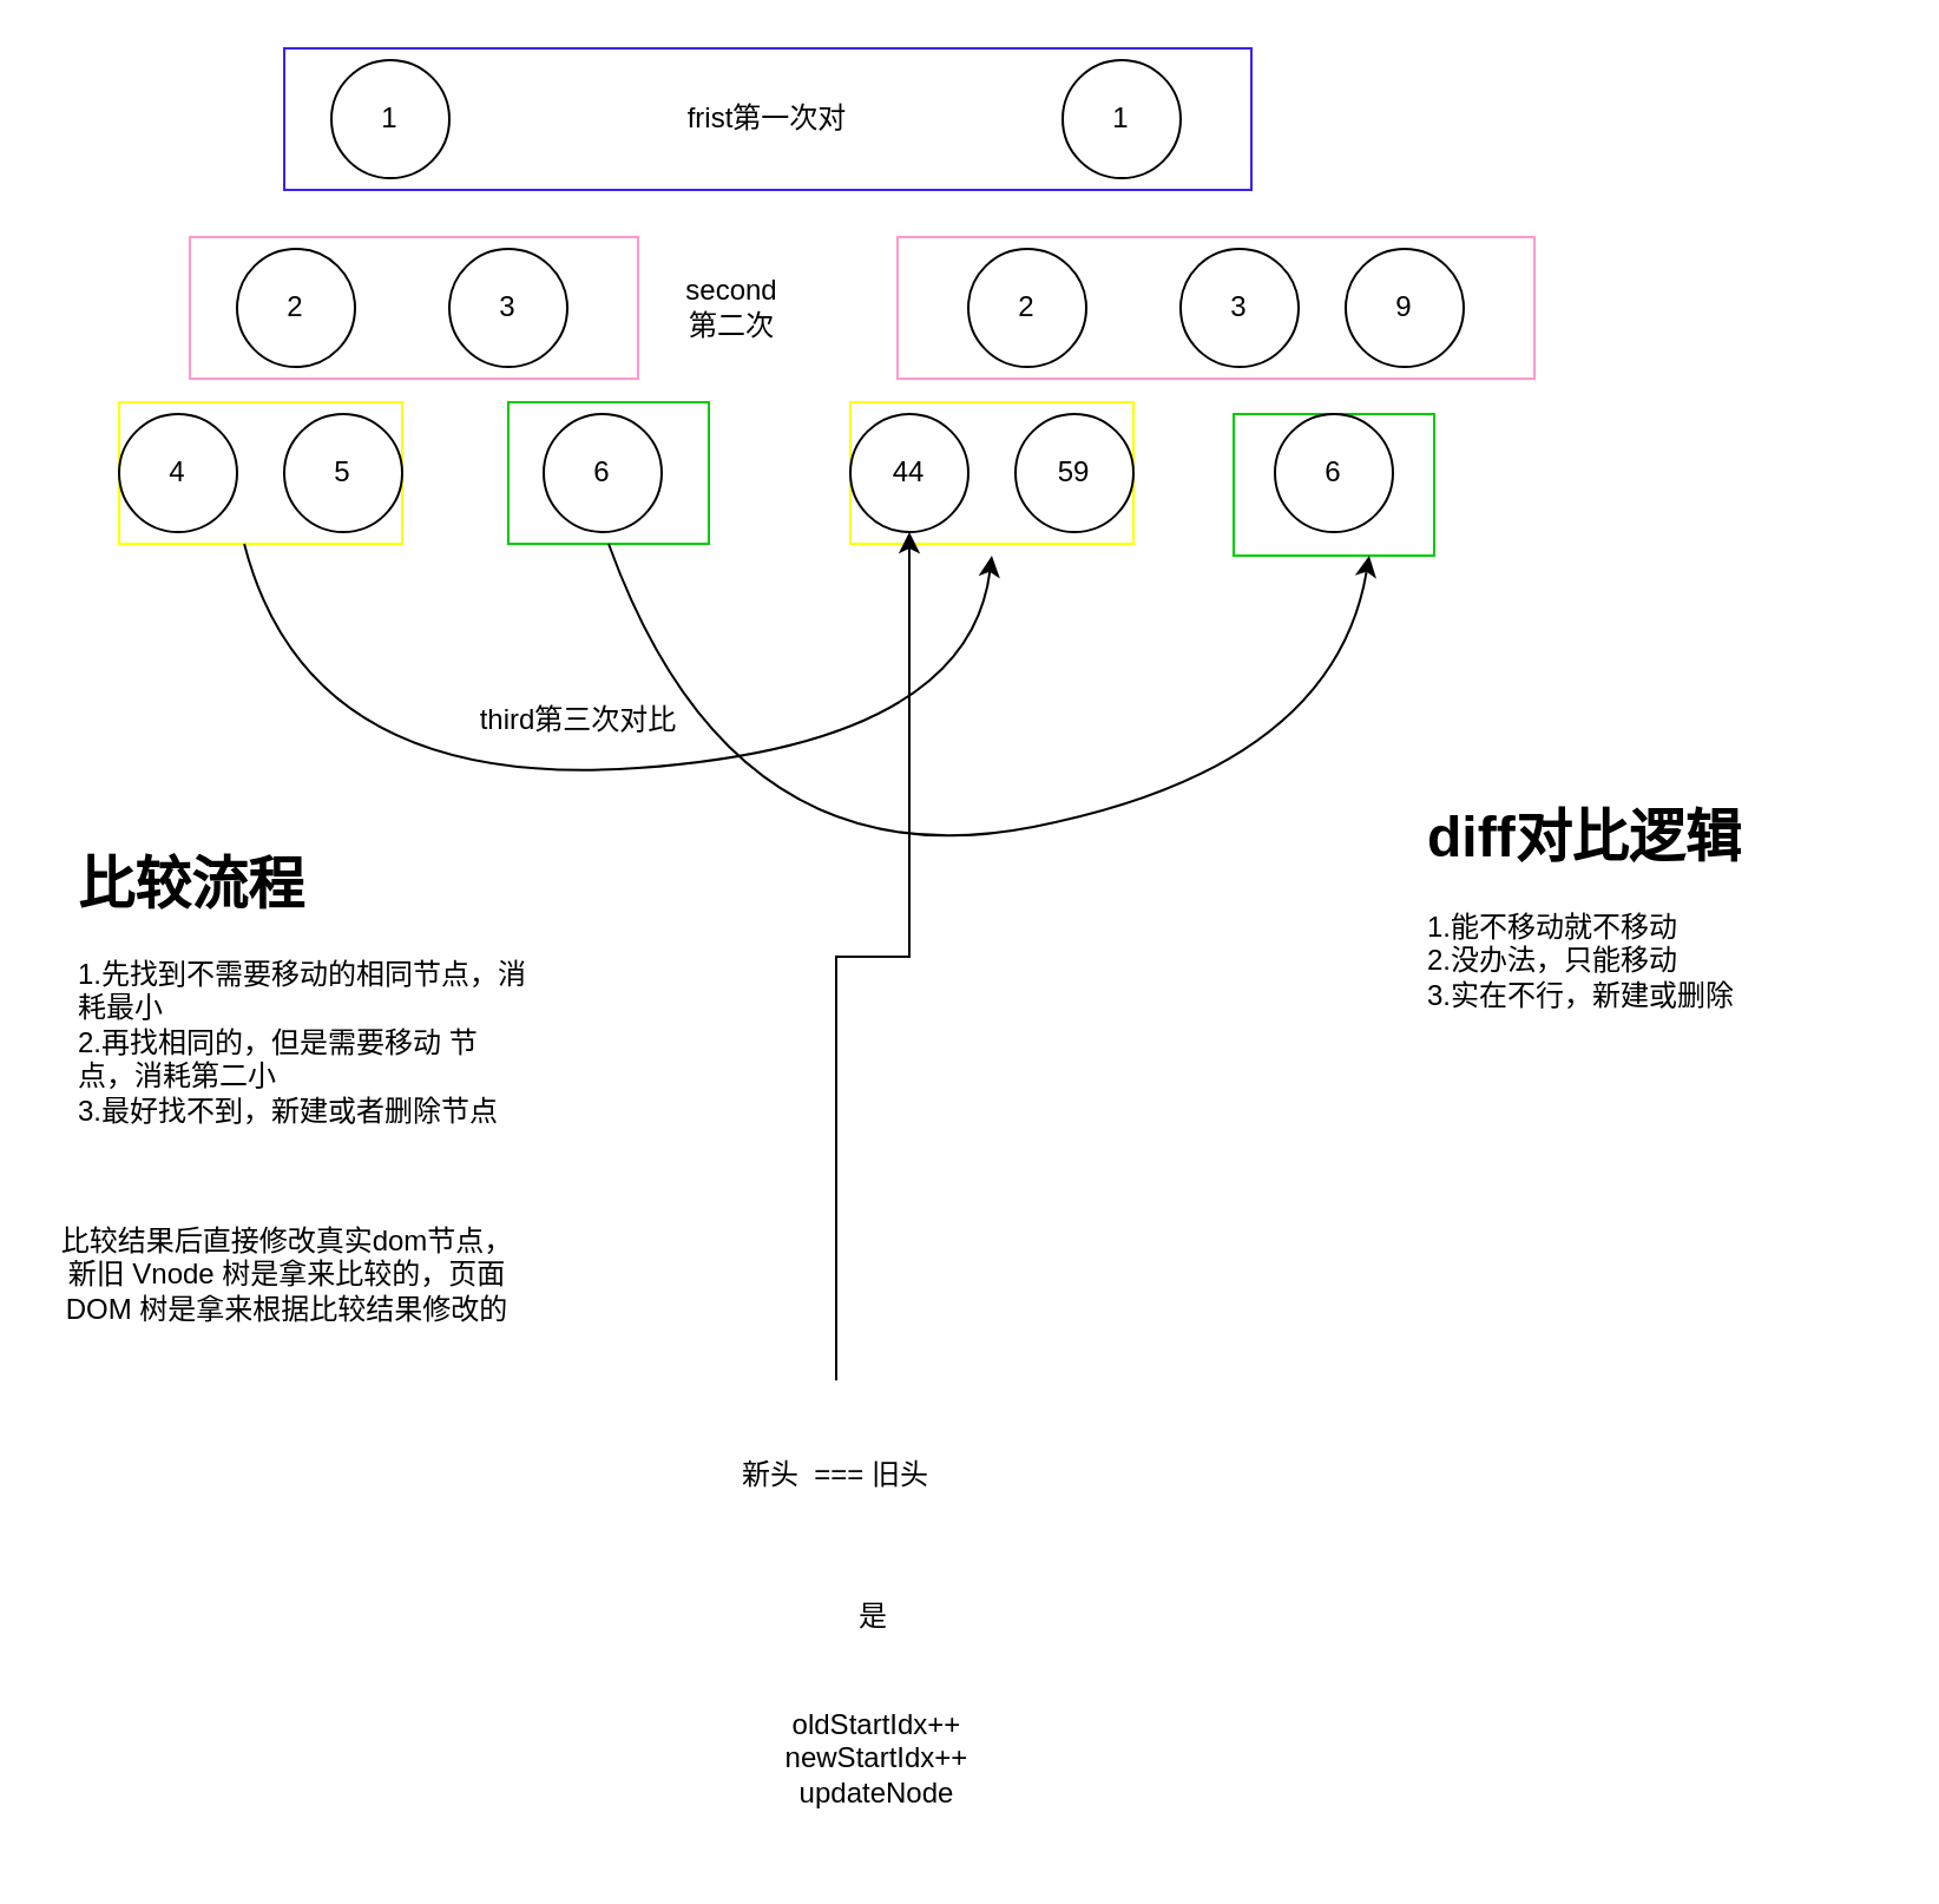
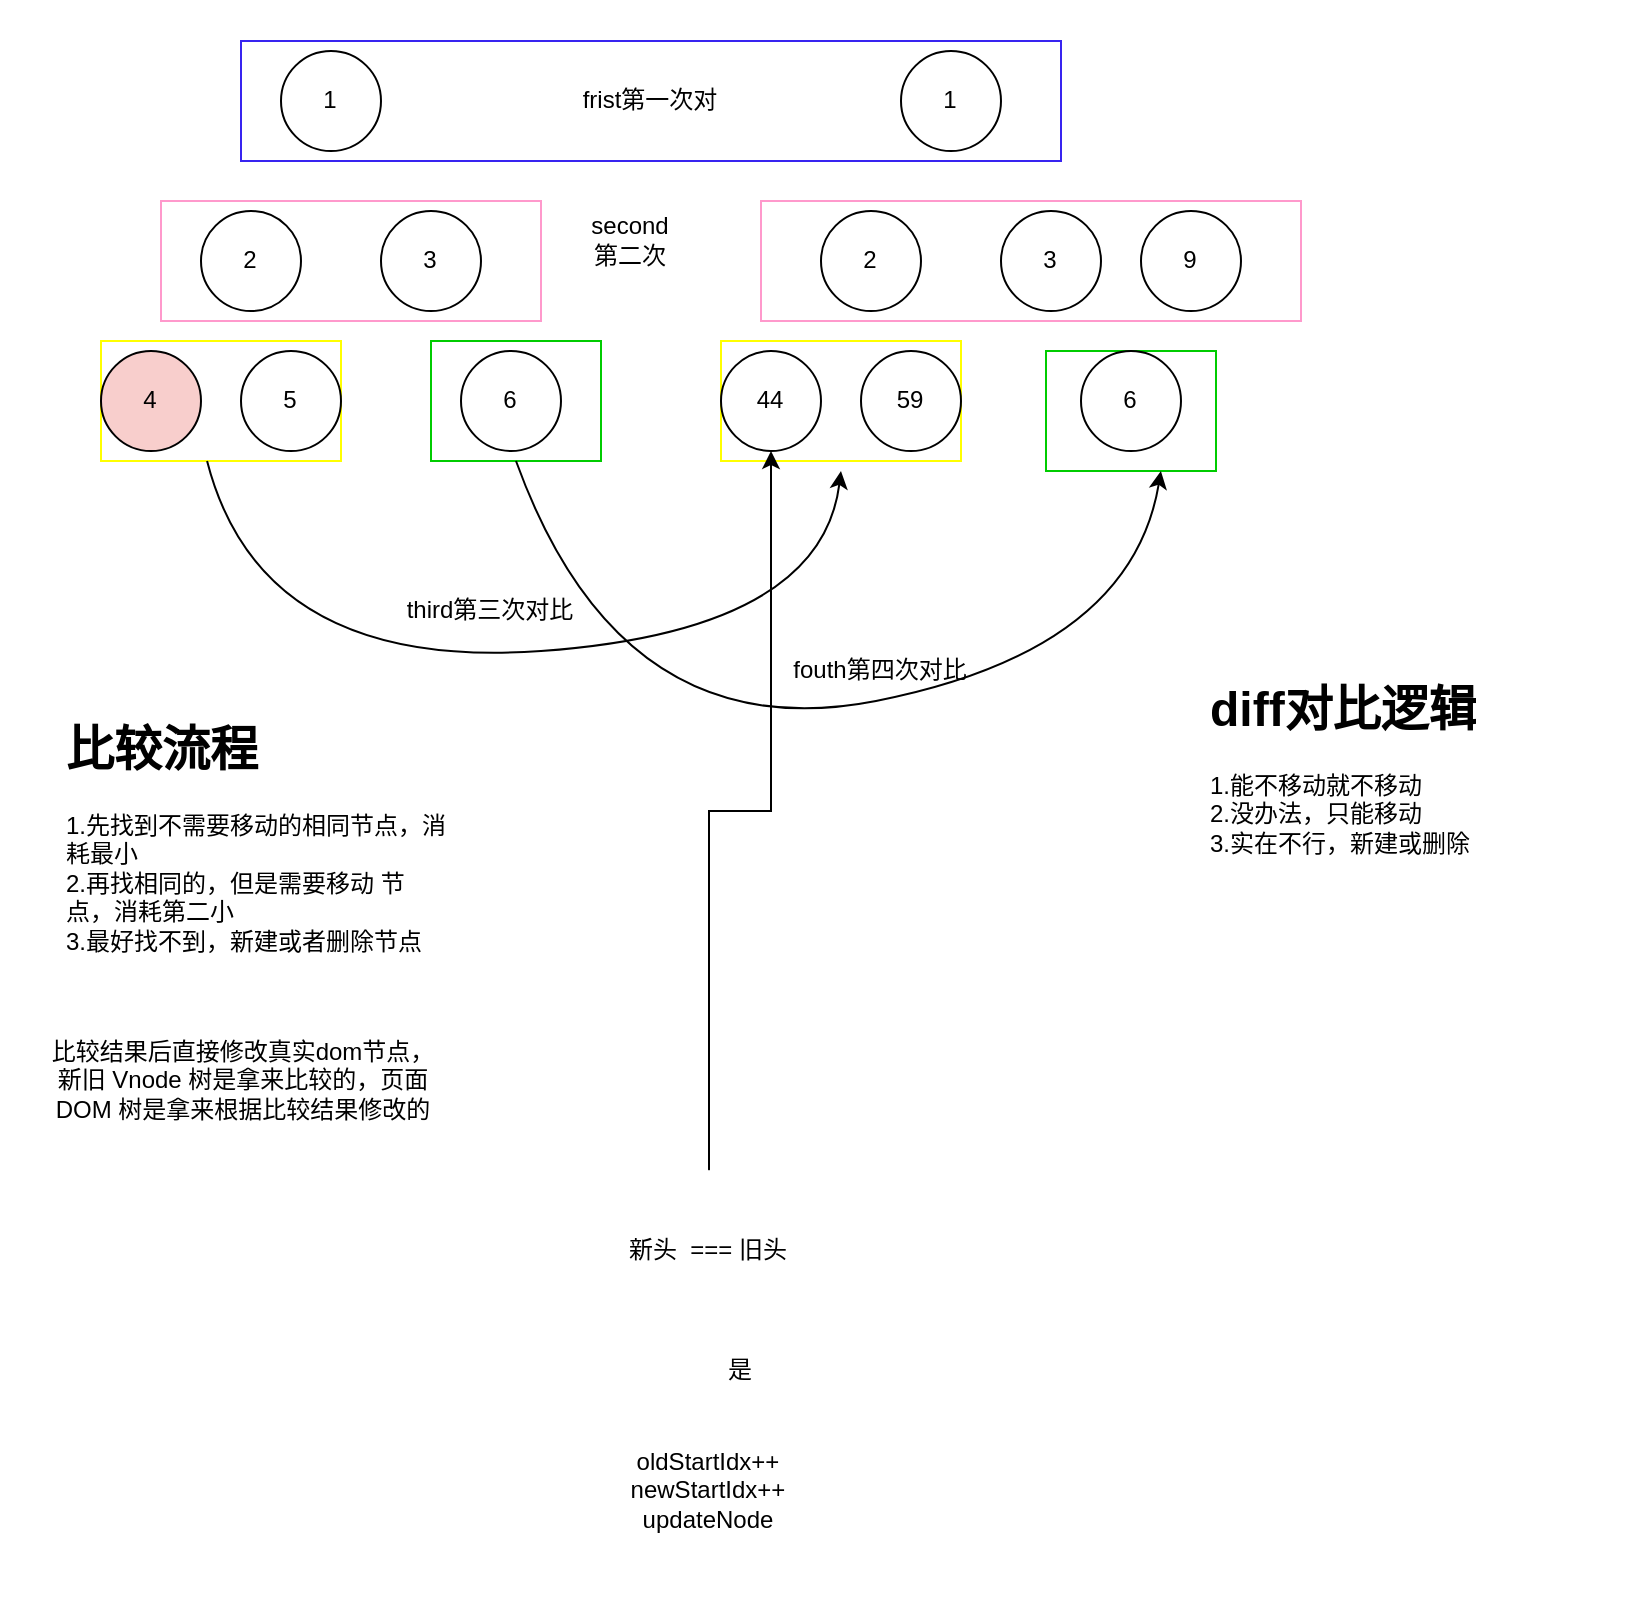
  <mxCell id="0" />
  <mxCell id="1" parent="0" />
  <mxCell id="2" value="" style="rounded=0;whiteSpace=wrap;html=1;strokeColor=#00CC00;" parent="1" vertex="1"><mxGeometry x="522.5" y="175" width="85" height="60" as="geometry" /></mxCell>
  <mxCell id="3" value="" style="rounded=0;whiteSpace=wrap;html=1;strokeColor=#00CC00;" parent="1" vertex="1"><mxGeometry x="215" y="170" width="85" height="60" as="geometry" /></mxCell>
  <mxCell id="4" value="" style="rounded=0;whiteSpace=wrap;html=1;strokeColor=#FFFF00;" parent="1" vertex="1"><mxGeometry x="360" y="170" width="120" height="60" as="geometry" /></mxCell>
  <mxCell id="5" value="" style="rounded=0;whiteSpace=wrap;html=1;strokeColor=#FFFF00;" parent="1" vertex="1"><mxGeometry x="50" y="170" width="120" height="60" as="geometry" /></mxCell>
  <mxCell id="6" value="" style="rounded=0;whiteSpace=wrap;html=1;strokeColor=#FF99CC;" parent="1" vertex="1"><mxGeometry x="380" y="100" width="270" height="60" as="geometry" /></mxCell>
  <mxCell id="7" value="" style="rounded=0;whiteSpace=wrap;html=1;strokeColor=#FF99CC;" parent="1" vertex="1"><mxGeometry x="80" y="100" width="190" height="60" as="geometry" /></mxCell>
  <mxCell id="8" value="frist第一次对" style="rounded=0;whiteSpace=wrap;html=1;strokeColor=#3824F0;" parent="1" vertex="1"><mxGeometry x="120" y="20" width="410" height="60" as="geometry" /></mxCell>
  <mxCell id="9" value="1" style="ellipse;whiteSpace=wrap;html=1;aspect=fixed;" parent="1" vertex="1"><mxGeometry x="140" y="25" width="50" height="50" as="geometry" /></mxCell>
  <mxCell id="10" value="2" style="ellipse;whiteSpace=wrap;html=1;aspect=fixed;" parent="1" vertex="1"><mxGeometry x="100" y="105" width="50" height="50" as="geometry" /></mxCell>
  <mxCell id="11" value="3" style="ellipse;whiteSpace=wrap;html=1;aspect=fixed;" parent="1" vertex="1"><mxGeometry x="190" y="105" width="50" height="50" as="geometry" /></mxCell>
- <mxCell id="12" value="4" style="ellipse;whiteSpace=wrap;html=1;aspect=fixed;" parent="1" vertex="1"><mxGeometry x="50" y="175" width="50" height="50" as="geometry" /></mxCell>
+ <mxCell id="12" value="4" style="ellipse;whiteSpace=wrap;html=1;aspect=fixed;fillColor=#f8cecc;" parent="1" vertex="1"><mxGeometry x="50" y="175" width="50" height="50" as="geometry" /></mxCell>
  <mxCell id="13" value="5" style="ellipse;whiteSpace=wrap;html=1;aspect=fixed;" parent="1" vertex="1"><mxGeometry x="120" y="175" width="50" height="50" as="geometry" /></mxCell>
  <mxCell id="14" value="6" style="ellipse;whiteSpace=wrap;html=1;aspect=fixed;" parent="1" vertex="1"><mxGeometry x="230" y="175" width="50" height="50" as="geometry" /></mxCell>
  <mxCell id="15" value="1" style="ellipse;whiteSpace=wrap;html=1;aspect=fixed;" parent="1" vertex="1"><mxGeometry x="450" y="25" width="50" height="50" as="geometry" /></mxCell>
  <mxCell id="16" value="2" style="ellipse;whiteSpace=wrap;html=1;aspect=fixed;" parent="1" vertex="1"><mxGeometry x="410" y="105" width="50" height="50" as="geometry" /></mxCell>
  <mxCell id="17" value="3" style="ellipse;whiteSpace=wrap;html=1;aspect=fixed;" parent="1" vertex="1"><mxGeometry x="500" y="105" width="50" height="50" as="geometry" /></mxCell>
  <mxCell id="18" value="44" style="ellipse;whiteSpace=wrap;html=1;aspect=fixed;" parent="1" vertex="1"><mxGeometry x="360" y="175" width="50" height="50" as="geometry" /></mxCell>
  <mxCell id="19" value="59" style="ellipse;whiteSpace=wrap;html=1;aspect=fixed;" parent="1" vertex="1"><mxGeometry x="430" y="175" width="50" height="50" as="geometry" /></mxCell>
  <mxCell id="20" value="6" style="ellipse;whiteSpace=wrap;html=1;aspect=fixed;" parent="1" vertex="1"><mxGeometry x="540" y="175" width="50" height="50" as="geometry" /></mxCell>
  <mxCell id="21" value="9" style="ellipse;whiteSpace=wrap;html=1;aspect=fixed;" parent="1" vertex="1"><mxGeometry x="570" y="105" width="50" height="50" as="geometry" /></mxCell>
- <mxCell id="22" value="second第二次" style="text;html=1;strokeColor=none;fillColor=none;align=center;verticalAlign=middle;whiteSpace=wrap;rounded=0;" parent="1" vertex="1"><mxGeometry x="290" y="120" width="40" height="20" as="geometry" /></mxCell>
+ <mxCell id="22" value="second第二次" style="text;html=1;strokeColor=none;fillColor=none;align=center;verticalAlign=middle;whiteSpace=wrap;rounded=0;" parent="1" vertex="1"><mxGeometry x="295" y="110" width="40" height="20" as="geometry" /></mxCell>
  <mxCell id="23" value="" style="curved=1;endArrow=classic;html=1;exitX=0.442;exitY=1;exitDx=0;exitDy=0;exitPerimeter=0;" parent="1" source="5" edge="1"><mxGeometry width="50" height="50" relative="1" as="geometry"><mxPoint x="500" y="345" as="sourcePoint" /><mxPoint x="420" y="235" as="targetPoint" /><Array as="points"><mxPoint x="130" y="335" /><mxPoint x="410" y="315" /></Array></mxGeometry></mxCell>
  <mxCell id="24" value="third第三次对比" style="text;html=1;strokeColor=none;fillColor=none;align=center;verticalAlign=middle;whiteSpace=wrap;rounded=0;" parent="1" vertex="1"><mxGeometry x="190" y="295" width="110" height="20" as="geometry" /></mxCell>
  <mxCell id="25" value="" style="curved=1;endArrow=classic;html=1;entryX=0.676;entryY=1;entryDx=0;entryDy=0;entryPerimeter=0;exitX=0.5;exitY=1;exitDx=0;exitDy=0;" parent="1" source="3" target="2" edge="1"><mxGeometry width="50" height="50" relative="1" as="geometry"><mxPoint x="500" y="345" as="sourcePoint" /><mxPoint x="550" y="295" as="targetPoint" /><Array as="points"><mxPoint x="310" y="375" /><mxPoint x="565" y="325" /></Array></mxGeometry></mxCell>
+ <mxCell id="26" value="fouth第四次对比" style="text;html=1;strokeColor=none;fillColor=none;align=center;verticalAlign=middle;whiteSpace=wrap;rounded=0;" parent="1" vertex="1"><mxGeometry x="390" y="325" width="100" height="20" as="geometry" /></mxCell>
  <mxCell id="27" value="&lt;h1&gt;diff对比逻辑&lt;/h1&gt;&lt;div&gt;1.能不移动就不移动&lt;/div&gt;&lt;div&gt;2.没办法，只能移动&lt;/div&gt;&lt;div&gt;3.实在不行，新建或删除&lt;/div&gt;" style="text;html=1;strokeColor=none;fillColor=none;spacing=5;spacingTop=-20;whiteSpace=wrap;overflow=hidden;rounded=0;" vertex="1" parent="1"><mxGeometry x="600" y="335" width="200" height="100" as="geometry" /></mxCell>
  <mxCell id="28" value="&lt;h1&gt;比较流程&lt;/h1&gt;&lt;div&gt;1.先找到不需要移动的相同节点，消耗最小&amp;nbsp;&lt;/div&gt;&lt;div&gt;2.再找相同的，但是需要移动 节点，消耗第二小&lt;/div&gt;&lt;div&gt;3.最好找不到，新建或者删除节点&lt;/div&gt;" style="text;html=1;strokeColor=none;fillColor=none;spacing=5;spacingTop=-20;whiteSpace=wrap;overflow=hidden;rounded=0;" vertex="1" parent="1"><mxGeometry x="27.5" y="355" width="200" height="130" as="geometry" /></mxCell>
  <mxCell id="29" value="比较结果后直接修改真实dom节点，&lt;br&gt;新旧 Vnode 树是拿来比较的，页面DOM 树是拿来根据比较结果修改的" style="text;html=1;strokeColor=none;fillColor=none;align=center;verticalAlign=middle;whiteSpace=wrap;rounded=0;" vertex="1" parent="1"><mxGeometry x="20" y="495" width="202.5" height="90" as="geometry" /></mxCell>
  <mxCell id="30" value="" style="edgeStyle=orthogonalEdgeStyle;rounded=0;orthogonalLoop=1;jettySize=auto;html=1;" edge="1" parent="1" source="31" target="18"><mxGeometry relative="1" as="geometry" /></mxCell>
  <mxCell id="31" value="&lt;span&gt;新头&amp;nbsp; === 旧头&lt;/span&gt;" style="rhombus;whiteSpace=wrap;html=1;strokeColor=#FFFFFF;" vertex="1" parent="1"><mxGeometry x="304" y="585" width="100" height="80" as="geometry" /></mxCell>
- <mxCell id="32" value="oldStartIdx++&lt;br&gt;newStartIdx++&lt;br&gt;updateNode" style="rhombus;whiteSpace=wrap;html=1;strokeColor=#FFFFFF;" vertex="1" parent="1"><mxGeometry x="304" y="705" width="135" height="80" as="geometry" /></mxCell>
+ <mxCell id="32" value="oldStartIdx++&lt;br&gt;newStartIdx++&lt;br&gt;updateNode" style="rhombus;whiteSpace=wrap;html=1;strokeColor=#FFFFFF;" vertex="1" parent="1"><mxGeometry x="304" y="705" width="100" height="80" as="geometry" /></mxCell>
  <mxCell id="33" value="是" style="text;html=1;strokeColor=none;fillColor=none;align=center;verticalAlign=middle;whiteSpace=wrap;rounded=0;" vertex="1" parent="1"><mxGeometry x="350" y="675" width="40" height="20" as="geometry" /></mxCell>
